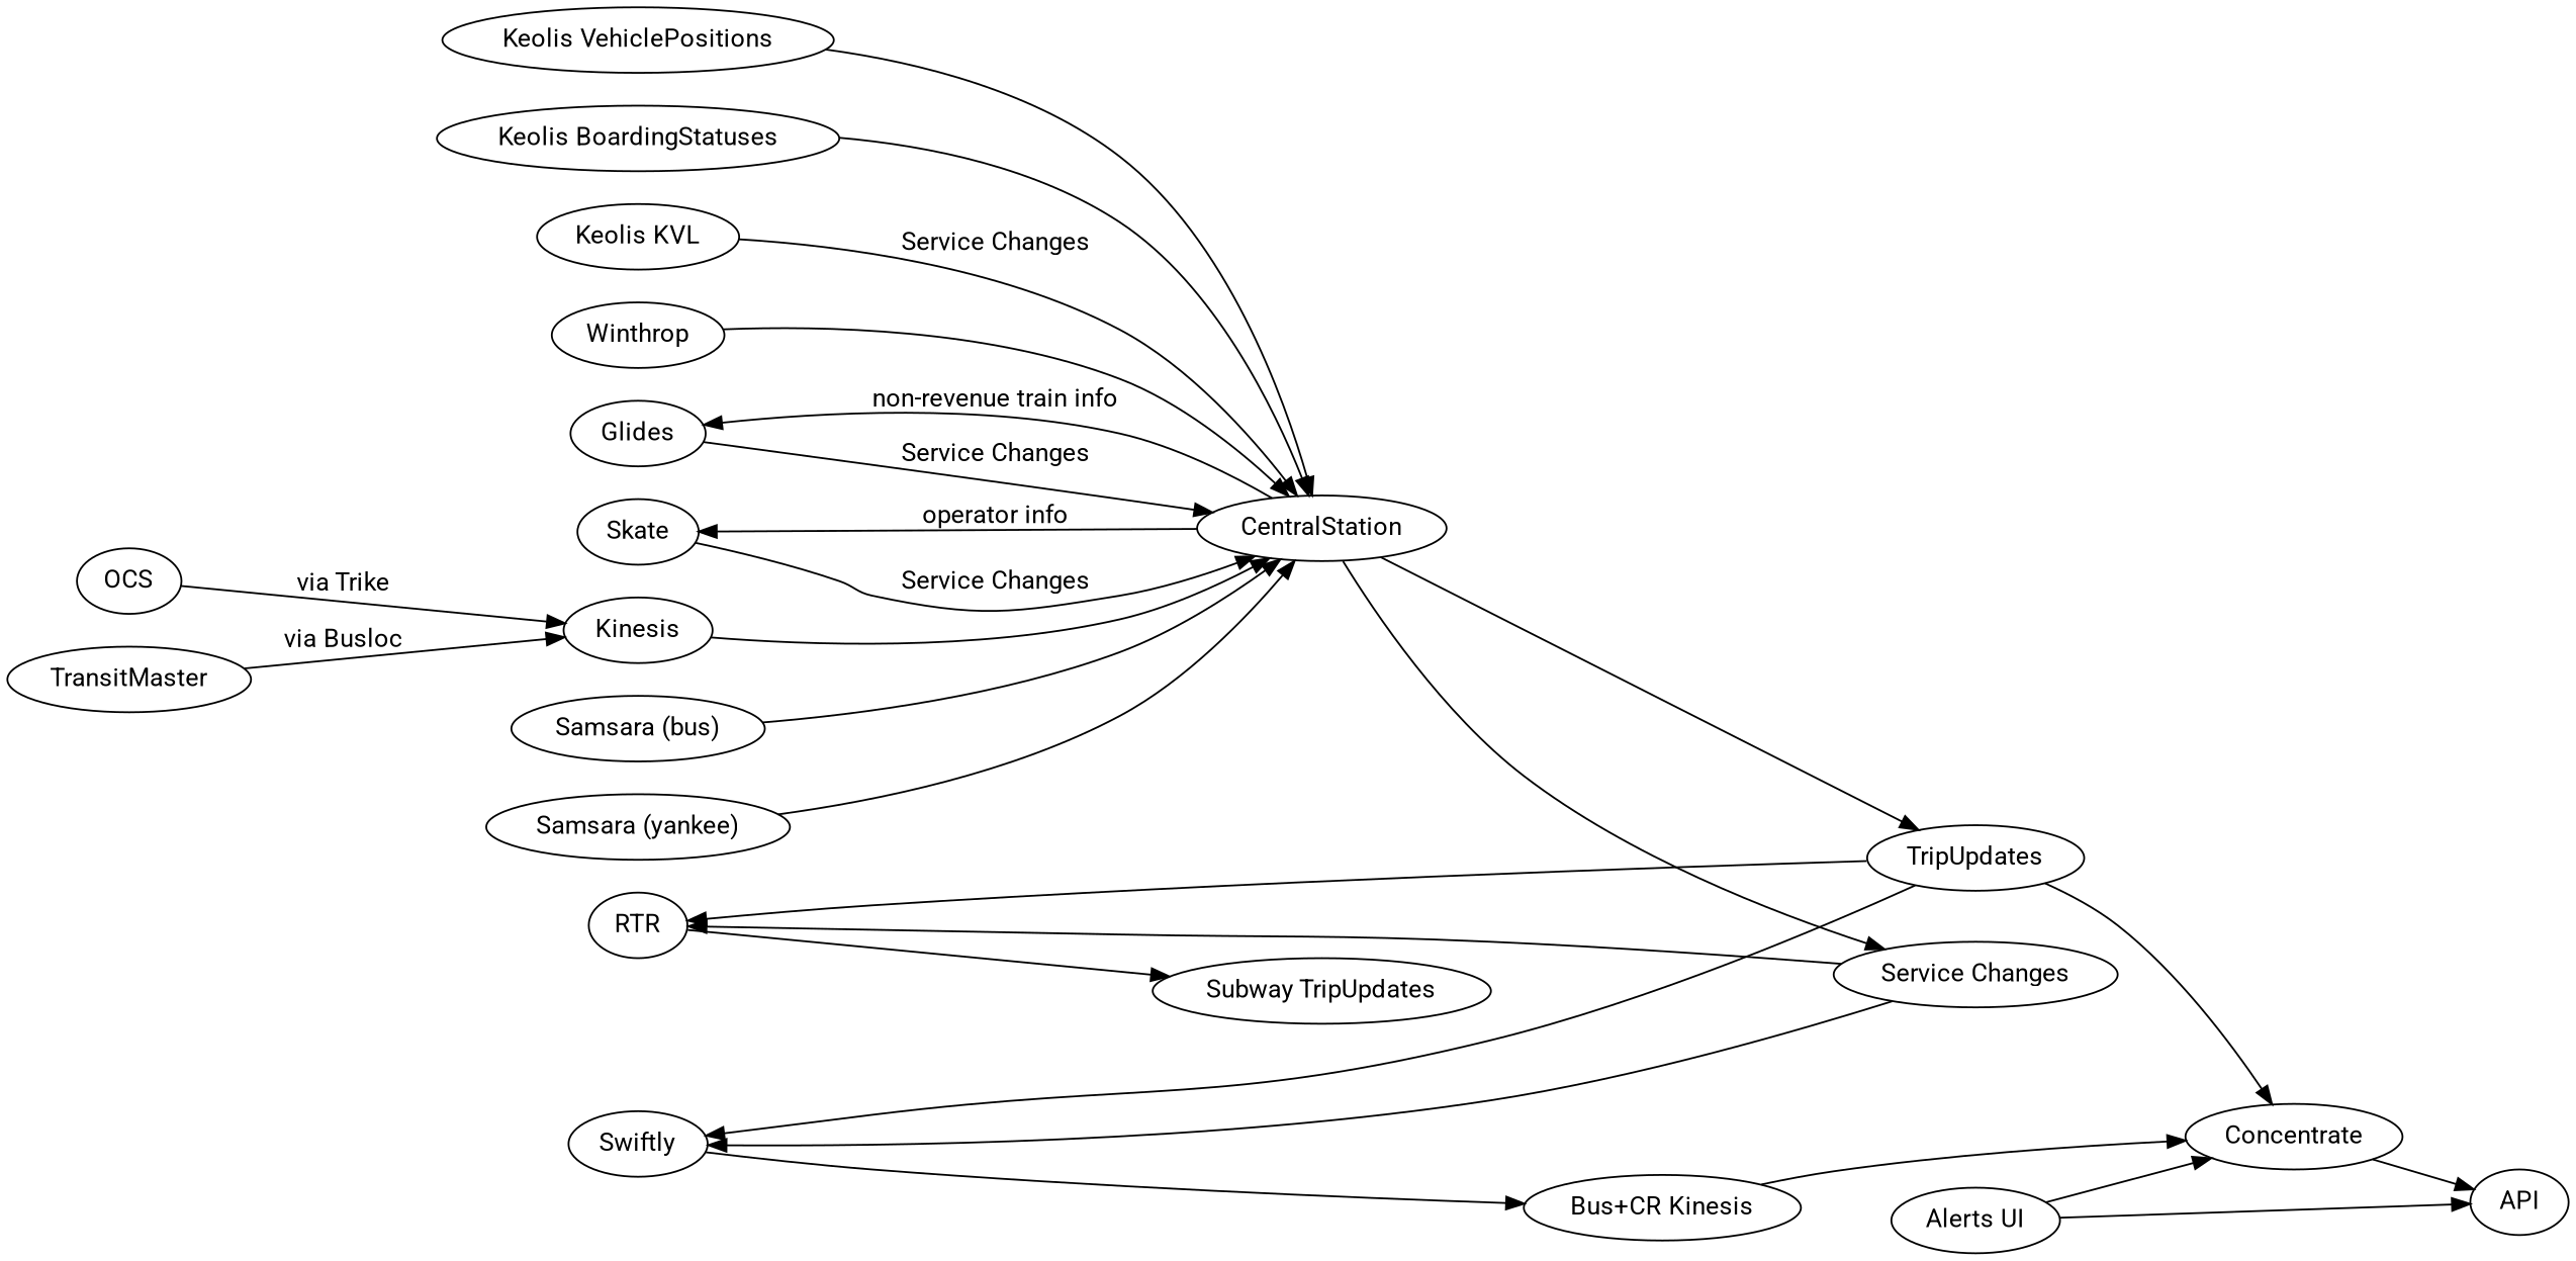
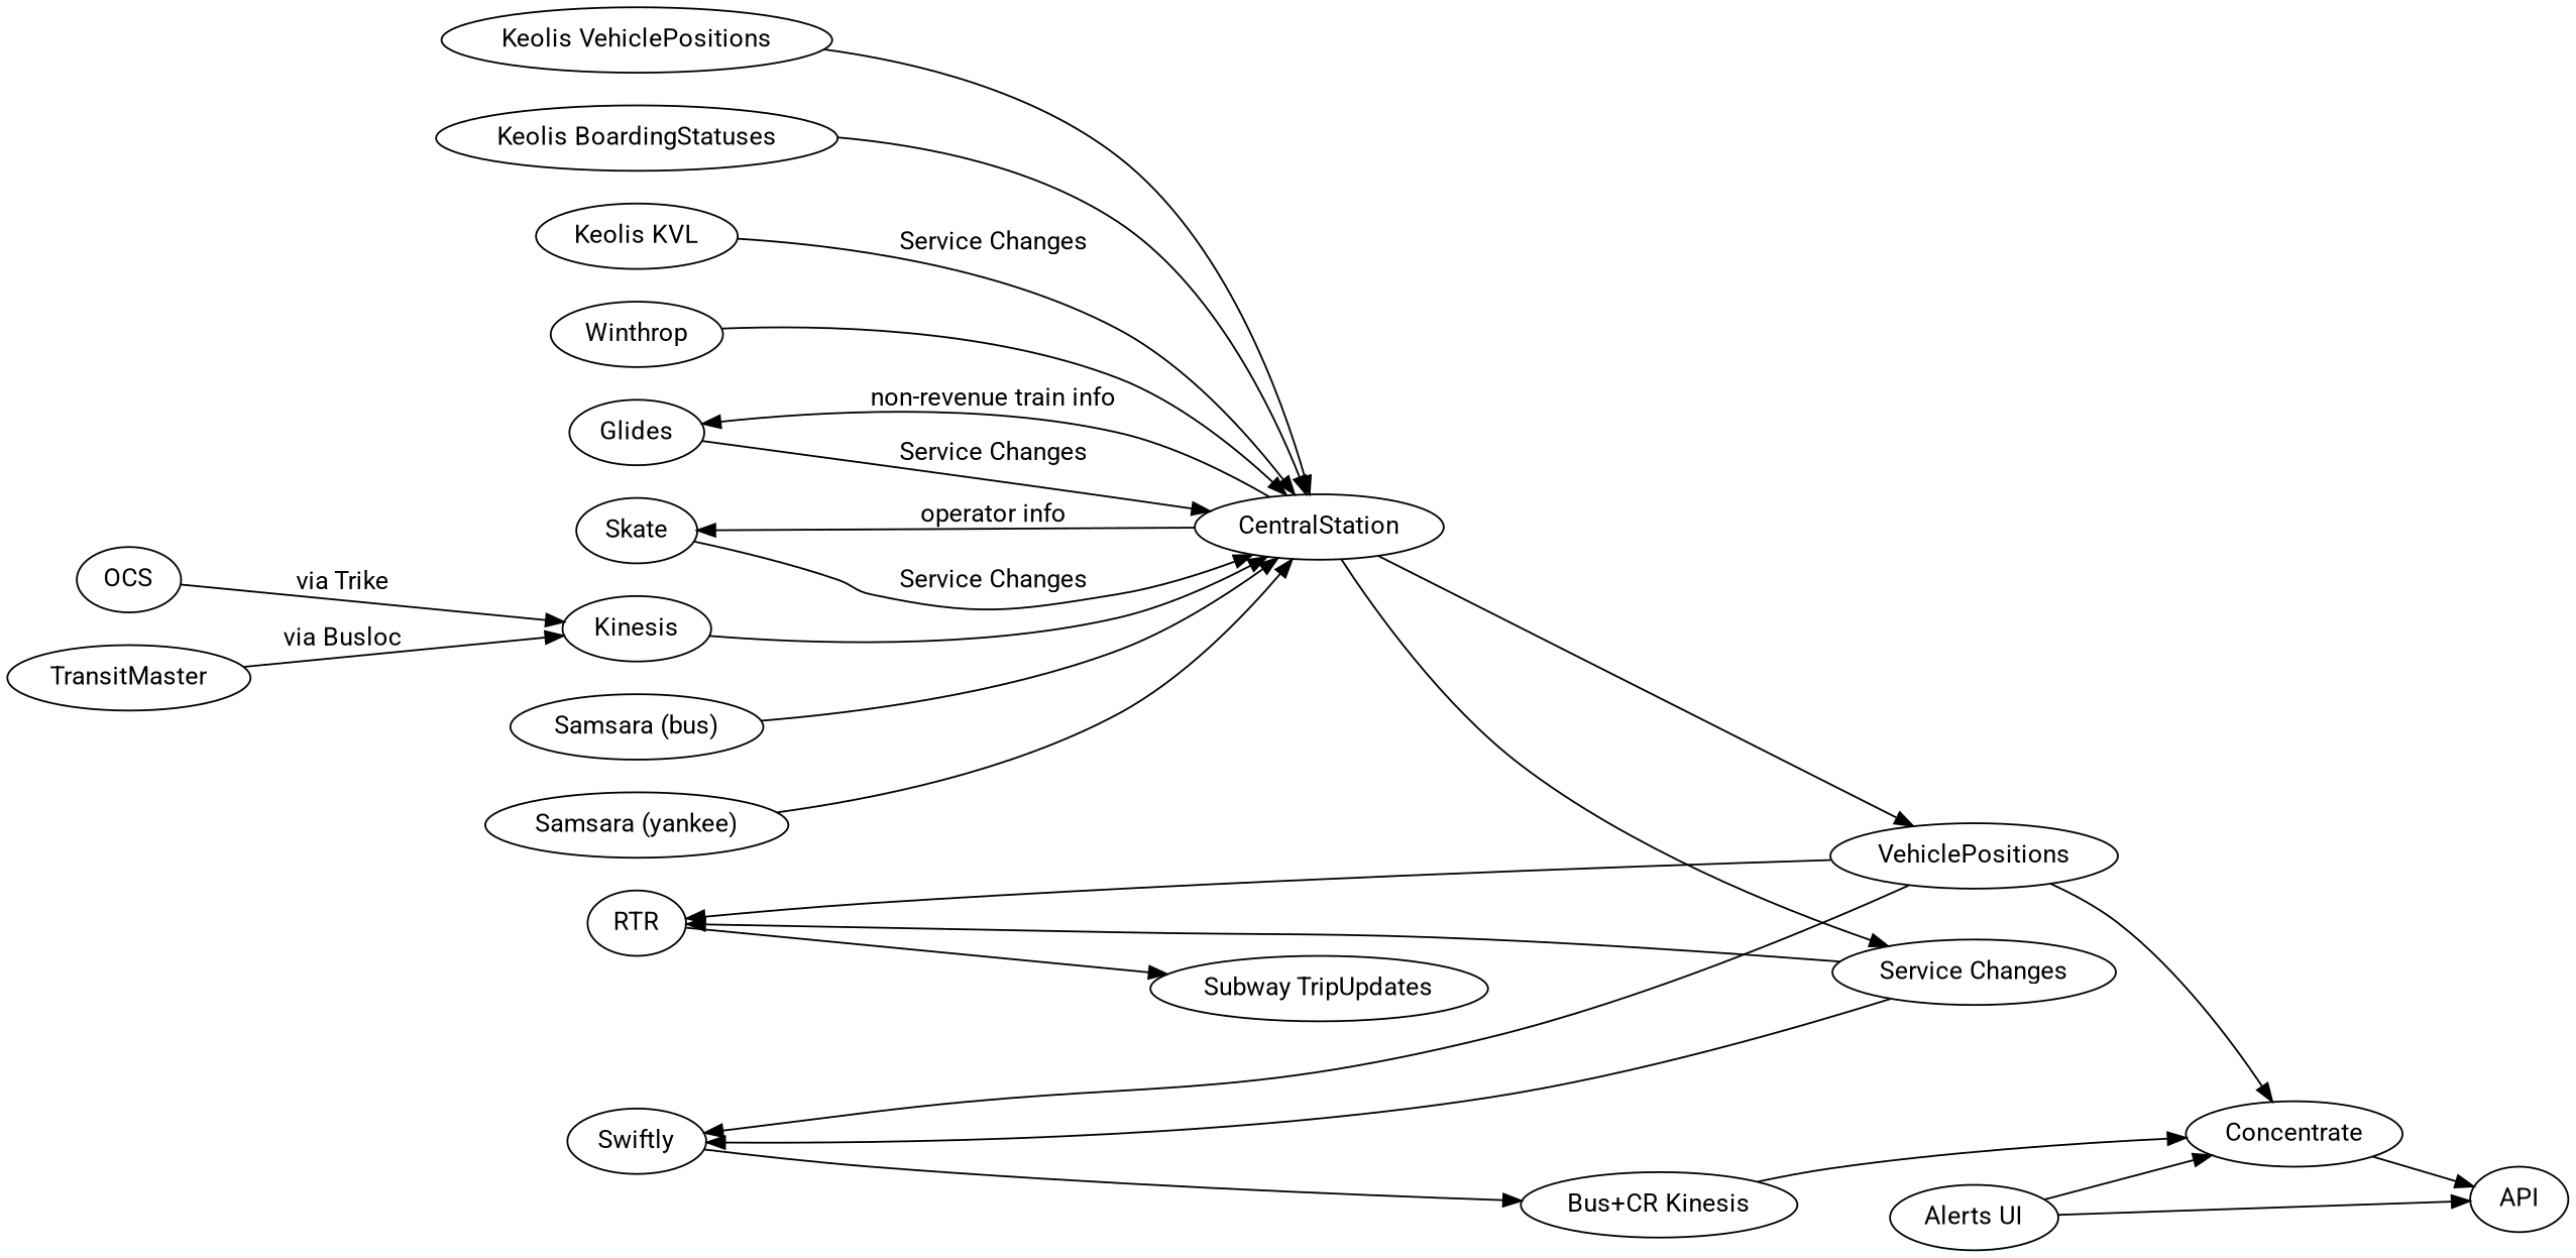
  digraph {
    fontname=Roboto
    rankdir=LR
    node [fontname=Roboto]
    edge [fontname=Roboto]
    Glides
    Skate
    RTR
    Swiftly
    CentralStation
    "Subway TripUpdates"
    n7 [label="Bus+CR Kinesis"]
    OCS
    Kinesis
-   VehiclePositions [label=TripUpdates]
+   VehiclePositions
    "Service Changes"
    Concentrate
    TransitMaster
    "Samsara (bus)"
    "Samsara (yankee)"
    "Keolis VehiclePositions"
    "Keolis BoardingStatuses"
    "Keolis KVL"
    Winthrop
    API
    "Alerts UI"
    subgraph sub_1 {
      rank=same
      Glides
      Skate
      RTR
      Swiftly
    }
    Glides -> CentralStation [label="Service Changes"]
    Skate -> CentralStation [label="Service Changes"]
    RTR -> "Subway TripUpdates"
    Swiftly -> n7
    CentralStation -> Glides [label="non-revenue train info"]
    CentralStation -> Skate [label="operator info"]
    CentralStation -> VehiclePositions
    CentralStation -> "Service Changes"
    n7 -> Concentrate
    OCS -> Kinesis [label="via Trike"]
    Kinesis -> CentralStation
    VehiclePositions -> RTR
    VehiclePositions -> Swiftly
    VehiclePositions -> Concentrate
    "Service Changes" -> RTR
    "Service Changes" -> Swiftly
    Concentrate -> API
    TransitMaster -> Kinesis [label="via Busloc"]
    "Samsara (bus)" -> CentralStation
    "Samsara (yankee)" -> CentralStation
    "Keolis VehiclePositions" -> CentralStation
    "Keolis BoardingStatuses" -> CentralStation
    "Keolis KVL" -> CentralStation [label="Service Changes"]
    Winthrop -> CentralStation
    "Alerts UI" -> Concentrate
    "Alerts UI" -> API
  }
